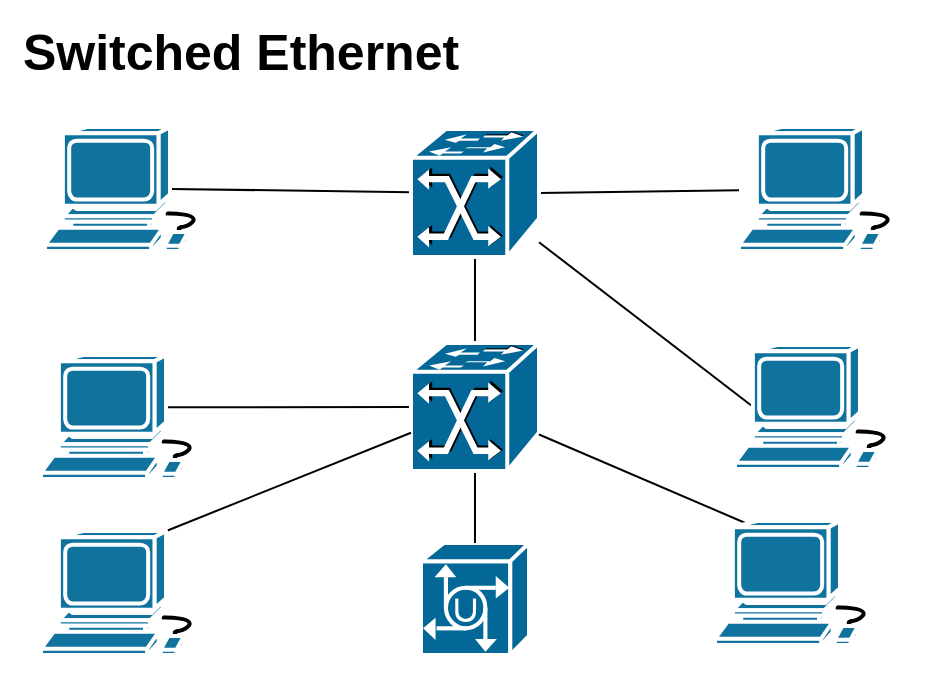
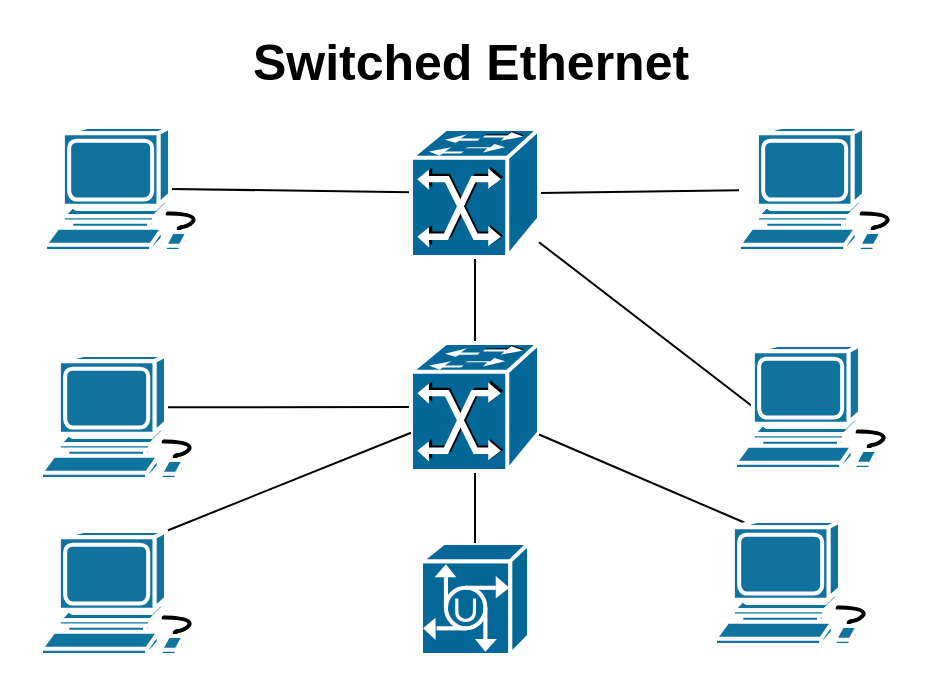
  <mxCell id="0" />
  <mxCell id="1" parent="0" />
  <mxCell id="2" style="edgeStyle=none;rounded=0;orthogonalLoop=1;jettySize=auto;html=1;exitX=0.755;exitY=0.5;exitDx=0;exitDy=0;exitPerimeter=0;fontSize=25;endArrow=none;endFill=0;" edge="1" parent="1" source="3" target="7"><mxGeometry relative="1" as="geometry" /></mxCell>
  <mxCell id="3" value="" style="shape=mxgraph.cisco.computers_and_peripherals.workstation;html=1;dashed=0;fillColor=#10739E;strokeColor=#ffffff;strokeWidth=2;verticalLabelPosition=bottom;verticalAlign=top;fontFamily=Helvetica;fontSize=36;fontColor=#FFB366" parent="1" vertex="1"><mxGeometry x="22" y="63" width="83" height="62" as="geometry" /></mxCell>
- <mxCell id="4" value="Switched Ethernet" style="rounded=1;whiteSpace=wrap;html=1;strokeColor=none;fillColor=none;fontSize=25;fontColor=#000000;align=center;fontStyle=1" parent="1" vertex="1"><mxGeometry x="7.5" y="15" width="225" height="19" as="geometry" /></mxCell>
+ <mxCell id="4" value="Switched Ethernet" style="rounded=1;whiteSpace=wrap;html=1;strokeColor=none;fillColor=none;fontSize=25;fontColor=#000000;align=center;fontStyle=1" parent="1" vertex="1"><mxGeometry x="122.5" y="20" width="225" height="19" as="geometry" /></mxCell>
  <mxCell id="5" style="edgeStyle=none;rounded=0;orthogonalLoop=1;jettySize=auto;html=1;exitX=1;exitY=0.5;exitDx=0;exitDy=0;exitPerimeter=0;endArrow=none;endFill=0;fontSize=25;" edge="1" parent="1" source="7" target="13"><mxGeometry relative="1" as="geometry" /></mxCell>
  <mxCell id="6" style="edgeStyle=none;rounded=0;orthogonalLoop=1;jettySize=auto;html=1;exitX=0.5;exitY=1;exitDx=0;exitDy=0;exitPerimeter=0;endArrow=none;endFill=0;fontSize=25;" edge="1" parent="1" source="7" target="12"><mxGeometry relative="1" as="geometry" /></mxCell>
  <mxCell id="7" value="" style="shape=mxgraph.cisco.switches.atm_fast_gigabit_etherswitch;html=1;pointerEvents=1;dashed=0;fillColor=#036897;strokeColor=#ffffff;strokeWidth=2;verticalLabelPosition=bottom;verticalAlign=top;align=center;outlineConnect=0;fontSize=25;" vertex="1" parent="1"><mxGeometry x="205" y="64" width="64" height="64" as="geometry" /></mxCell>
  <mxCell id="8" value="" style="shape=mxgraph.cisco.hubs_and_gateways.universal_gateway;html=1;pointerEvents=1;dashed=0;fillColor=#036897;strokeColor=#ffffff;strokeWidth=2;verticalLabelPosition=bottom;verticalAlign=top;align=center;outlineConnect=0;fontSize=25;" vertex="1" parent="1"><mxGeometry x="210" y="271" width="54" height="56" as="geometry" /></mxCell>
  <mxCell id="9" style="edgeStyle=none;rounded=0;orthogonalLoop=1;jettySize=auto;html=1;exitX=0;exitY=0.5;exitDx=0;exitDy=0;exitPerimeter=0;entryX=0.673;entryY=0.422;entryDx=0;entryDy=0;entryPerimeter=0;endArrow=none;endFill=0;fontSize=25;" edge="1" parent="1" source="12" target="14"><mxGeometry relative="1" as="geometry" /></mxCell>
  <mxCell id="10" style="edgeStyle=none;rounded=0;orthogonalLoop=1;jettySize=auto;html=1;entryX=0.11;entryY=0.5;entryDx=0;entryDy=0;entryPerimeter=0;endArrow=none;endFill=0;fontSize=25;" edge="1" parent="1" source="7" target="15"><mxGeometry relative="1" as="geometry" /></mxCell>
  <mxCell id="11" style="edgeStyle=none;rounded=0;orthogonalLoop=1;jettySize=auto;html=1;exitX=0.5;exitY=1;exitDx=0;exitDy=0;exitPerimeter=0;entryX=0.5;entryY=0;entryDx=0;entryDy=0;entryPerimeter=0;endArrow=none;endFill=0;fontSize=25;" edge="1" parent="1" source="12" target="8"><mxGeometry relative="1" as="geometry" /></mxCell>
  <mxCell id="12" value="" style="shape=mxgraph.cisco.switches.atm_fast_gigabit_etherswitch;html=1;pointerEvents=1;dashed=0;fillColor=#036897;strokeColor=#ffffff;strokeWidth=2;verticalLabelPosition=bottom;verticalAlign=top;align=center;outlineConnect=0;fontSize=25;" vertex="1" parent="1"><mxGeometry x="205" y="171" width="64" height="64" as="geometry" /></mxCell>
  <mxCell id="13" value="" style="shape=mxgraph.cisco.computers_and_peripherals.workstation;html=1;dashed=0;fillColor=#10739E;strokeColor=#ffffff;strokeWidth=2;verticalLabelPosition=bottom;verticalAlign=top;fontFamily=Helvetica;fontSize=36;fontColor=#FFB366" vertex="1" parent="1"><mxGeometry x="369" y="63" width="83" height="62" as="geometry" /></mxCell>
  <mxCell id="14" value="" style="shape=mxgraph.cisco.computers_and_peripherals.workstation;html=1;dashed=0;fillColor=#10739E;strokeColor=#ffffff;strokeWidth=2;verticalLabelPosition=bottom;verticalAlign=top;fontFamily=Helvetica;fontSize=36;fontColor=#FFB366" vertex="1" parent="1"><mxGeometry x="20" y="177" width="83" height="62" as="geometry" /></mxCell>
  <mxCell id="15" value="" style="shape=mxgraph.cisco.computers_and_peripherals.workstation;html=1;dashed=0;fillColor=#10739E;strokeColor=#ffffff;strokeWidth=2;verticalLabelPosition=bottom;verticalAlign=top;fontFamily=Helvetica;fontSize=36;fontColor=#FFB366" vertex="1" parent="1"><mxGeometry x="367" y="172" width="83" height="62" as="geometry" /></mxCell>
  <mxCell id="16" style="edgeStyle=none;rounded=0;orthogonalLoop=1;jettySize=auto;html=1;exitX=0.755;exitY=0;exitDx=0;exitDy=0;exitPerimeter=0;endArrow=none;endFill=0;fontSize=25;" edge="1" parent="1" source="17" target="12"><mxGeometry relative="1" as="geometry" /></mxCell>
  <mxCell id="17" value="" style="shape=mxgraph.cisco.computers_and_peripherals.workstation;html=1;dashed=0;fillColor=#10739E;strokeColor=#ffffff;strokeWidth=2;verticalLabelPosition=bottom;verticalAlign=top;fontFamily=Helvetica;fontSize=36;fontColor=#FFB366" vertex="1" parent="1"><mxGeometry x="20" y="265" width="83" height="62" as="geometry" /></mxCell>
  <mxCell id="18" style="edgeStyle=none;rounded=0;orthogonalLoop=1;jettySize=auto;html=1;exitX=0.19;exitY=0.02;exitDx=0;exitDy=0;exitPerimeter=0;endArrow=none;endFill=0;fontSize=25;" edge="1" parent="1" source="19" target="12"><mxGeometry relative="1" as="geometry" /></mxCell>
  <mxCell id="19" value="" style="shape=mxgraph.cisco.computers_and_peripherals.workstation;html=1;dashed=0;fillColor=#10739E;strokeColor=#ffffff;strokeWidth=2;verticalLabelPosition=bottom;verticalAlign=top;fontFamily=Helvetica;fontSize=36;fontColor=#FFB366" vertex="1" parent="1"><mxGeometry x="357" y="260" width="83" height="62" as="geometry" /></mxCell>
